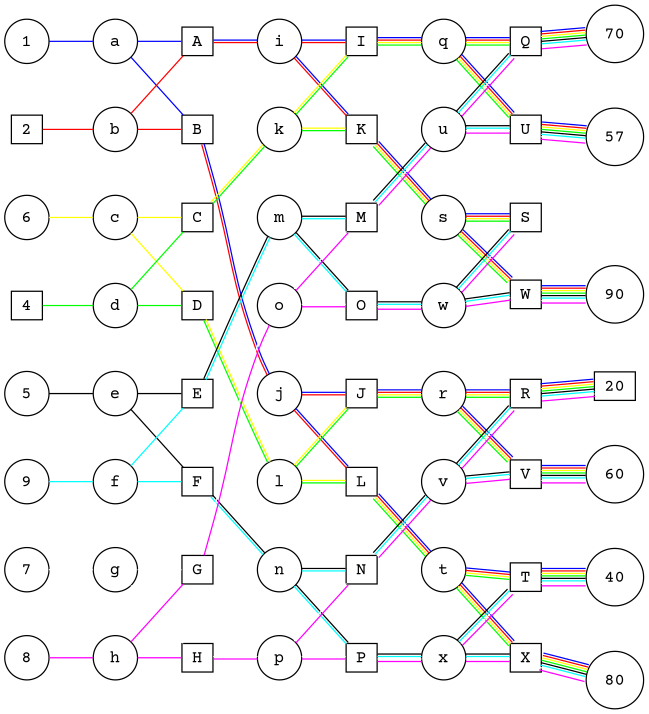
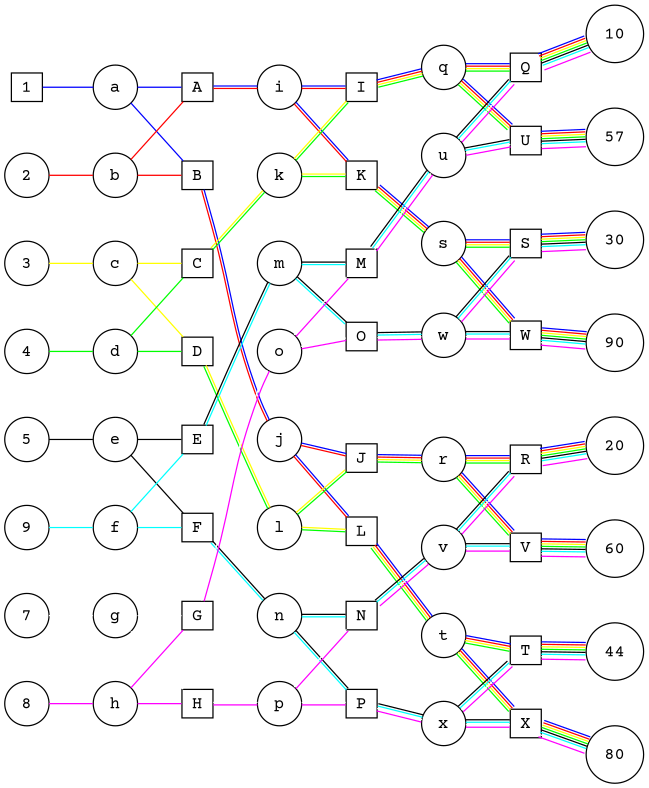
  digraph {
    fontname="Courier Prime"
    mindist=2.5
    nodesep=0.50
    rankdir=LR
    node [fontname="Courier Prime" shape=circle]
    edge [color="#00ff00:#ffff00:#ff0000:#0000ff" dir=none fontname="Courier Prime"]
    a [height=0.3 width=0.3]
    b [height=0.3 width=0.3]
    c [height=0.3 width=0.3]
    d [height=0.3 width=0.3]
    e [height=0.3 width=0.3]
    f [height=0.3 width=0.3]
    g [height=0.3 width=0.3]
    h [height=0.3 width=0.3]
    i [height=0.3 width=0.3]
    j [height=0.3 width=0.3]
    k [height=0.3 width=0.3]
    l [height=0.3 width=0.3]
    m [height=0.3 width=0.3]
    n [height=0.3 width=0.3]
    o [height=0.3 width=0.3]
    p [height=0.3 width=0.3]
    q [height=0.3 width=0.3]
    r [height=0.3 width=0.3]
    s [height=0.3 width=0.3]
    t [height=0.3 width=0.3]
    u [height=0.3 width=0.3]
    v [height=0.3 width=0.3]
    w [height=0.3 width=0.3]
    x [height=0.3 width=0.3]
    A [height=0.3 shape=box width=0.3]
    B [height=0.3 shape=box width=0.3]
    C [height=0.3 shape=box width=0.3]
    D [height=0.3 shape=box width=0.3]
    E [height=0.3 shape=box width=0.3]
    F [height=0.3 shape=box width=0.3]
    G [height=0.3 shape=box width=0.3]
    H [height=0.3 shape=box width=0.3]
    I [height=0.3 shape=box width=0.3]
    J [height=0.3 shape=box width=0.3]
    K [height=0.3 shape=box width=0.3]
    L [height=0.3 shape=box width=0.3]
    M [height=0.3 shape=box width=0.3]
    N [height=0.3 shape=box width=0.3]
    O [height=0.3 shape=box width=0.3]
    P [height=0.3 shape=box width=0.3]
    Q [height=0.3 shape=box width=0.3]
    R [height=0.3 shape=box width=0.3]
    S [height=0.3 shape=box width=0.3]
    T [height=0.3 shape=box width=0.3]
    U [height=0.3 shape=box width=0.3]
    V [height=0.3 shape=box width=0.3]
    W [height=0.3 shape=box width=0.3]
    X [height=0.3 shape=box width=0.3]
-   10 [height=0.3 width=0.3 label=70]
-   20 [height=0.3 shape=box width=0.3]
-   40 [height=0.3 width=0.3]
+   10 [height=0.3 width=0.3]
+   20 [height=0.3 width=0.3]
+   30 [height=0.3 width=0.3]
+   40 [height=0.3 width=0.3 label=44]
    n53 [height=0.3 label=57 width=0.3]
    60 [height=0.3 width=0.3]
    n55 [height=0.3 label=90 width=0.3]
    80 [height=0.3 width=0.3]
-   1 [height=0.3 width=0.3]
-   2 [height=0.3 shape=box width=0.3]
-   3 [height=0.3 width=0.3 label=6]
-   4 [height=0.3 shape=box width=0.3]
+   1 [height=0.3 shape=box width=0.3]
+   2 [height=0.3 width=0.3]
+   3 [height=0.3 width=0.3]
+   4 [height=0.3 width=0.3]
    5 [height=0.3 width=0.3]
    n62 [height=0.3 label=9 width=0.3]
    7 [height=0.3 width=0.3]
    8 [height=0.3 width=0.3]
    subgraph sub_1 {
      a
      b
      c
      d
      e
      f
      g
      h
      i
      j
      k
      l
      m
      n
      o
      p
      q
      r
      s
      t
      u
      v
      w
      x
    }
    subgraph sub_2 {
      A
      B
      C
      D
      E
      F
      G
      H
      I
      J
      K
      L
      M
      N
      O
      P
      Q
      R
      S
      T
      U
      V
      W
      X
    }
    subgraph sub_3 {
      i
      j
      A
      B
      I
      J
      K
      L
    }
    subgraph sub_4 {
      k
      l
      C
      D
      I
      J
      K
      L
    }
    subgraph sub_5 {
      m
      n
      E
      F
      M
      N
      O
      P
    }
    subgraph sub_6 {
      o
      p
      G
      H
      M
      N
      O
      P
    }
    subgraph sub_7 {
      q
      r
      s
      t
      I
      J
      K
      L
      Q
      R
      S
      T
      U
      V
      W
      X
    }
    subgraph sub_8 {
      u
      v
      w
      x
      M
      N
      O
      P
      Q
      R
      S
      T
      U
      V
      W
      X
    }
    subgraph sub_9 {
      Q
      R
      S
      T
      U
      V
      W
      X
      10
      20
+     30
      40
      n53
      60
      n55
      80
    }
    a -> A [color="#0000ff"]
    a -> B [color="#0000ff"]
    b -> A [color="#ff0000"]
    b -> B [color="#ff0000"]
    c -> C [color="#ffff00"]
    c -> D [color="#ffff00"]
    d -> C [color="#00ff00"]
    d -> D [color="#00ff00"]
    e -> E [color="#000000"]
    e -> F [color="#000000"]
    f -> E [color="#00ffff"]
    f -> F [color="#00ffff"]
    g -> G [color="#ffffff"]
    g -> H [color="#ffffff"]
    h -> G [color="#ff00ff"]
    h -> H [color="#ff00ff"]
    i -> I [color="#ff0000:#0000ff"]
    i -> K [color="#ff0000:#0000ff"]
    j -> J [color="#ff0000:#0000ff"]
    j -> L [color="#ff0000:#0000ff"]
    k -> I [color="#00ff00:#ffff00"]
    k -> K [color="#00ff00:#ffff00"]
    l -> J [color="#00ff00:#ffff00"]
    l -> L [color="#00ff00:#ffff00"]
    m -> M [color="#00ffff:#000000"]
    m -> O [color="#00ffff:#000000"]
    n -> N [color="#00ffff:#000000"]
    n -> P [color="#00ffff:#000000"]
    o -> M [color="#ff00ff:#ffffff"]
    o -> O [color="#ff00ff:#ffffff"]
    p -> N [color="#ff00ff:#ffffff"]
    p -> P [color="#ff00ff:#ffffff"]
    q -> Q
    q -> U
    r -> R
    r -> V
    s -> S
    s -> W
    t -> T
    t -> X
    u -> Q [color="#ff00ff:#ffffff:#00ffff:#000000"]
    u -> U [color="#ff00ff:#ffffff:#00ffff:#000000"]
    v -> R [color="#ff00ff:#ffffff:#00ffff:#000000"]
    v -> V [color="#ff00ff:#ffffff:#00ffff:#000000"]
    w -> S [color="#ff00ff:#ffffff:#00ffff:#000000"]
    w -> W [color="#ff00ff:#ffffff:#00ffff:#000000"]
    x -> T [color="#ff00ff:#ffffff:#00ffff:#000000"]
    x -> X [color="#ff00ff:#ffffff:#00ffff:#000000"]
    A -> i [color="#ff0000:#0000ff"]
    B -> j [color="#ff0000:#0000ff"]
    C -> k [color="#00ff00:#ffff00"]
    D -> l [color="#00ff00:#ffff00"]
    E -> m [color="#00ffff:#000000"]
    F -> n [color="#00ffff:#000000"]
    G -> o [color="#ff00ff:#ffffff"]
    H -> p [color="#ff00ff:#ffffff"]
    I -> q
    J -> r
    K -> s
    L -> t
    M -> u [color="#ff00ff:#ffffff:#00ffff:#000000"]
    N -> v [color="#ff00ff:#ffffff:#00ffff:#000000"]
    O -> w [color="#ff00ff:#ffffff:#00ffff:#000000"]
    P -> x [color="#ff00ff:#ffffff:#00ffff:#000000"]
    Q -> 10 [color="#ff00ff:#ffffff:#00ffff:#000000:#00ff00:#ffff00:#ff0000:#0000ff"]
    R -> 20 [color="#ff00ff:#ffffff:#00ffff:#000000:#00ff00:#ffff00:#ff0000:#0000ff"]
+   S -> 30 [color="#ff00ff:#ffffff:#00ffff:#000000:#00ff00:#ffff00:#ff0000:#0000ff"]
    T -> 40 [color="#ff00ff:#ffffff:#00ffff:#000000:#00ff00:#ffff00:#ff0000:#0000ff"]
    U -> n53 [color="#ff00ff:#ffffff:#00ffff:#000000:#00ff00:#ffff00:#ff0000:#0000ff"]
    V -> 60 [color="#ff00ff:#ffffff:#00ffff:#000000:#00ff00:#ffff00:#ff0000:#0000ff"]
    W -> n55 [color="#ff00ff:#ffffff:#00ffff:#000000:#00ff00:#ffff00:#ff0000:#0000ff"]
    X -> 80 [color="#ff00ff:#ffffff:#00ffff:#000000:#00ff00:#ffff00:#ff0000:#0000ff"]
    1 -> a [color="#0000ff"]
    2 -> b [color="#ff0000"]
    3 -> c [color="#ffff00"]
    4 -> d [color="#00ff00"]
    5 -> e [color="#000000"]
    n62 -> f [color="#00ffff"]
    7 -> g [color="#ffffff"]
    8 -> h [color="#ff00ff"]
  }
